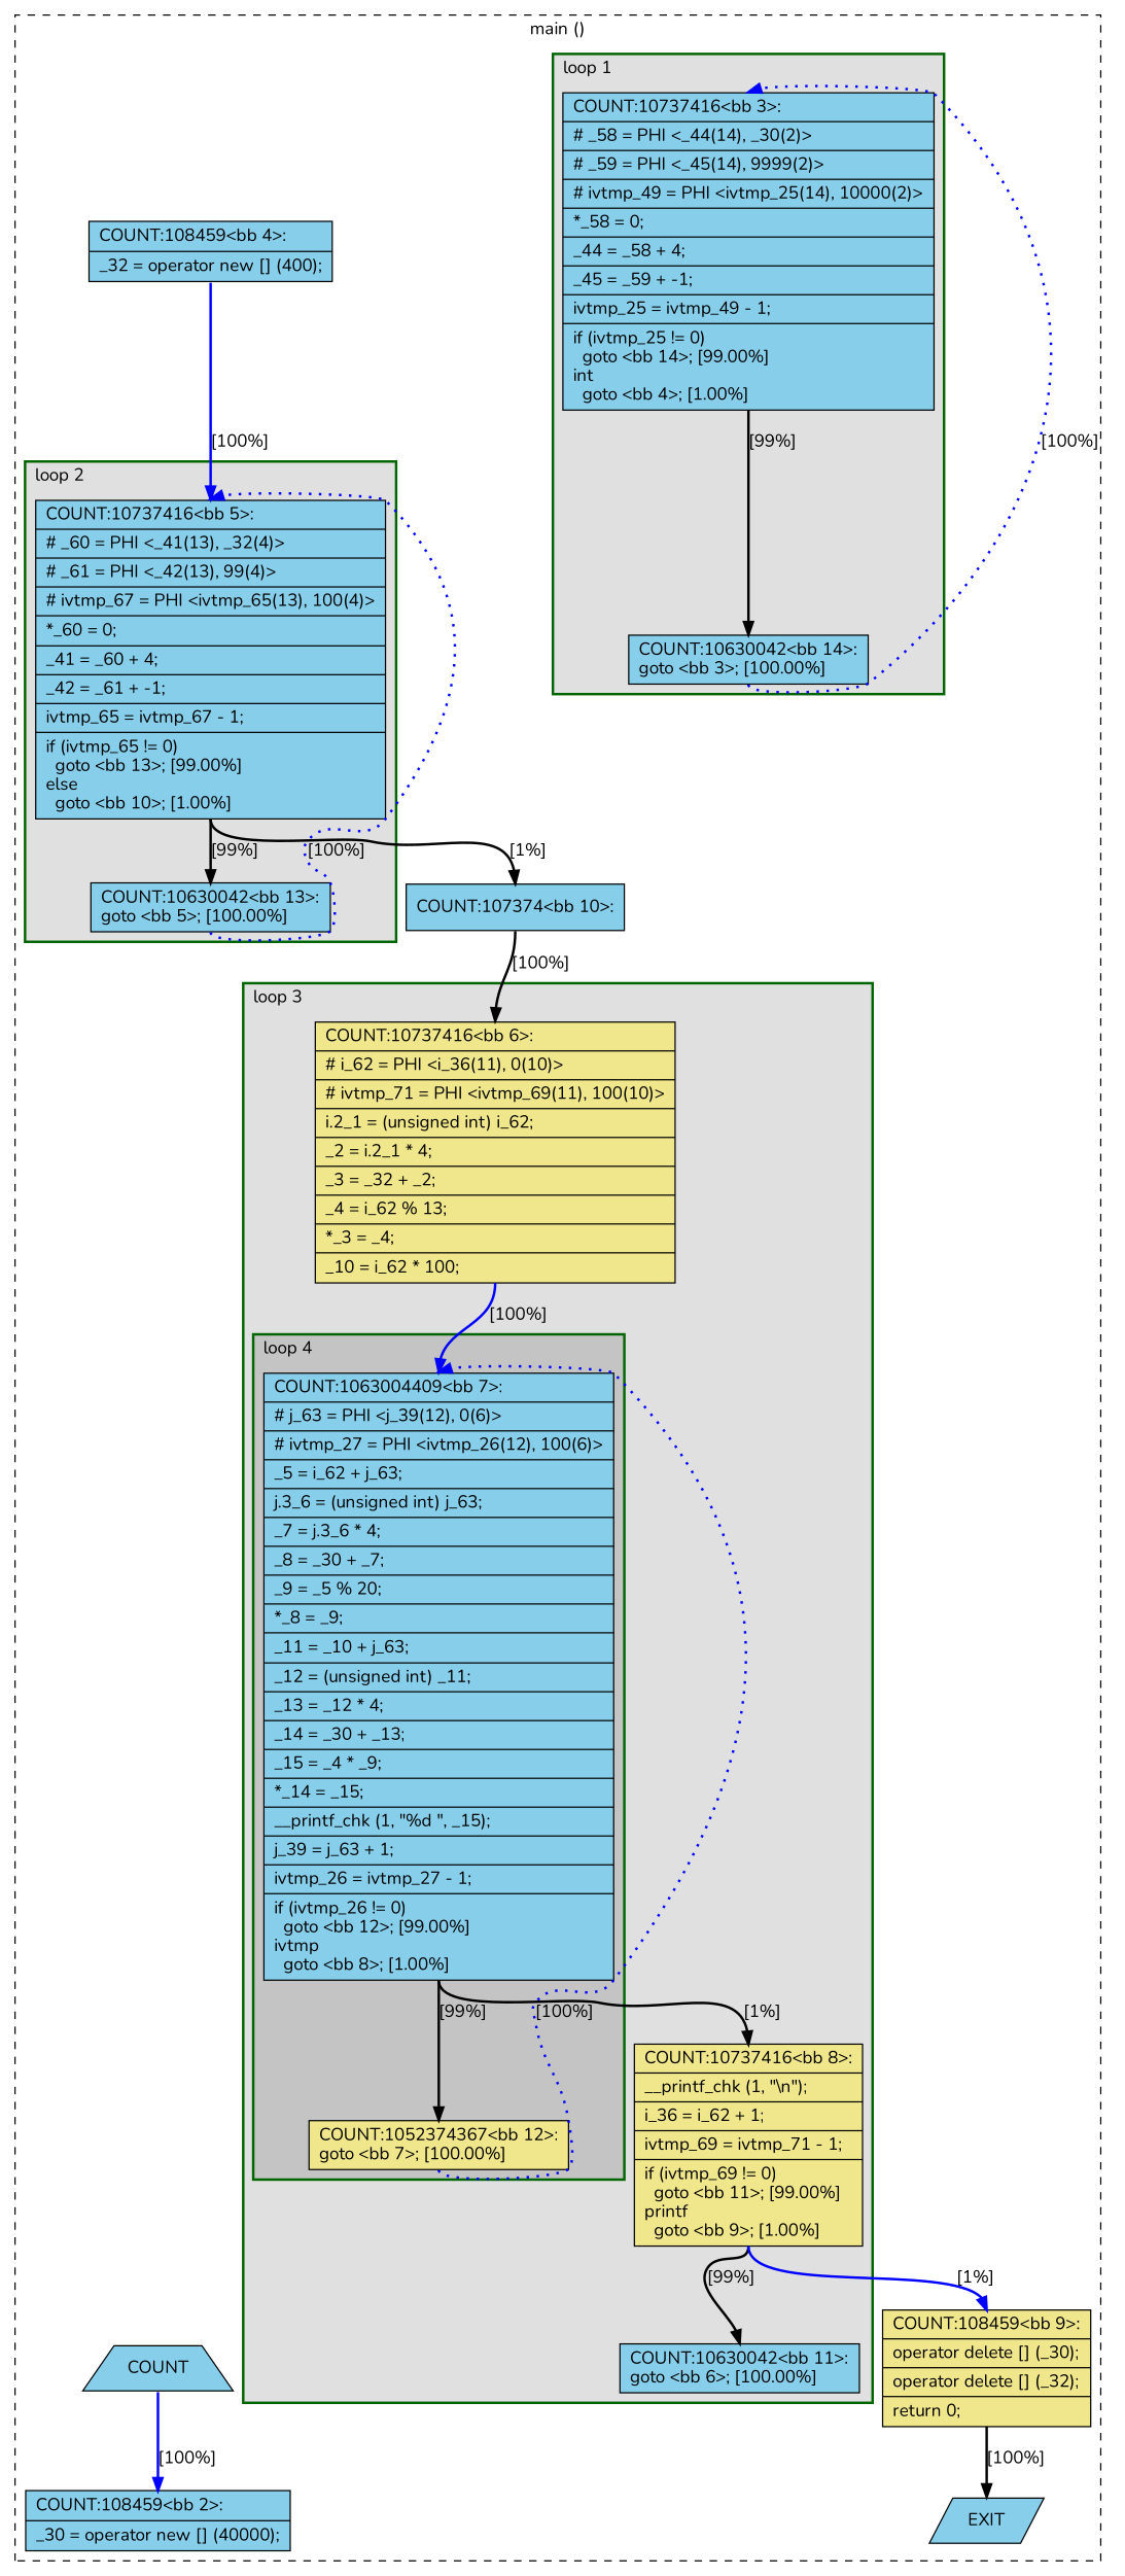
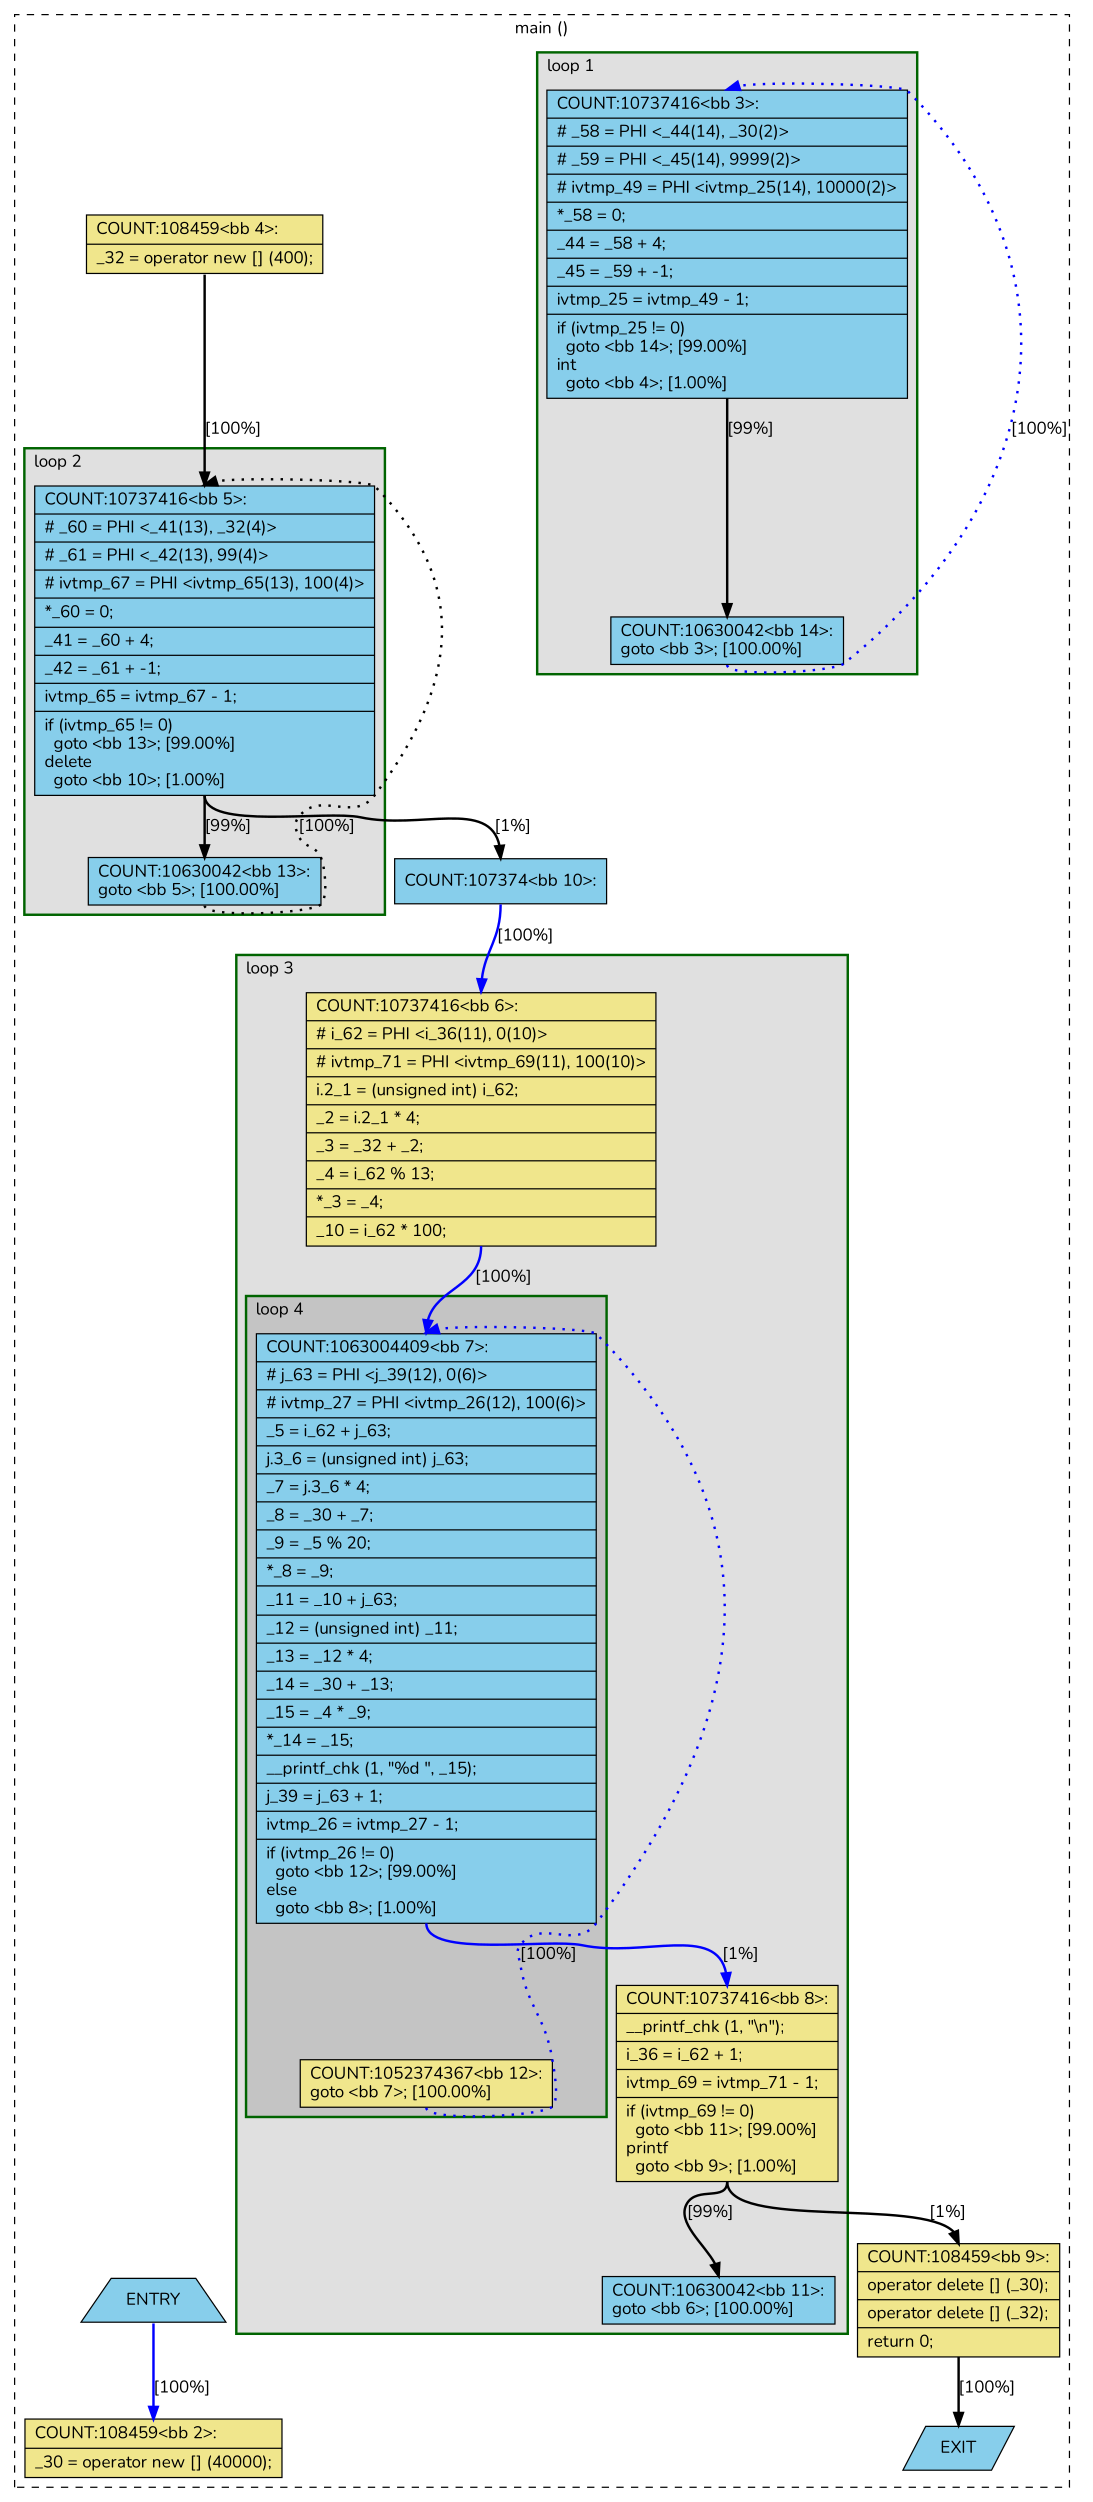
  digraph {
    fontname=Nunito
    node [fillcolor=skyblue fontname=Nunito shape=record style=filled]
    edge [color=black constraint=true fontname=Nunito headport=n style="solid,bold" tailport=s weight=10]
-   n1 [label="{COUNT:1063004409\<bb\ 7\>:\l|#\ j_63\ =\ PHI\ \<j_39(12),\ 0(6)\>\l|#\ ivtmp_27\ =\ PHI\ \<ivtmp_26(12),\ 100(6)\>\l|_5\ =\ i_62\ +\ j_63;\l|j.3_6\ =\ (unsigned\ int)\ j_63;\l|_7\ =\ j.3_6\ *\ 4;\l|_8\ =\ _30\ +\ _7;\l|_9\ =\ _5\ %\ 20;\l|*_8\ =\ _9;\l|_11\ =\ _10\ +\ j_63;\l|_12\ =\ (unsigned\ int)\ _11;\l|_13\ =\ _12\ *\ 4;\l|_14\ =\ _30\ +\ _13;\l|_15\ =\ _4\ *\ _9;\l|*_14\ =\ _15;\l|__printf_chk\ (1,\ \"%d\ \",\ _15);\l|j_39\ =\ j_63\ +\ 1;\l|ivtmp_26\ =\ ivtmp_27\ -\ 1;\l|if\ (ivtmp_26\ !=\ 0)\l\ \ goto\ \<bb\ 12\>;\ [99.00%]\livtmp\l\ \ goto\ \<bb\ 8\>;\ [1.00%]\l}"]
+   n1 [label="{COUNT:1063004409\<bb\ 7\>:\l|#\ j_63\ =\ PHI\ \<j_39(12),\ 0(6)\>\l|#\ ivtmp_27\ =\ PHI\ \<ivtmp_26(12),\ 100(6)\>\l|_5\ =\ i_62\ +\ j_63;\l|j.3_6\ =\ (unsigned\ int)\ j_63;\l|_7\ =\ j.3_6\ *\ 4;\l|_8\ =\ _30\ +\ _7;\l|_9\ =\ _5\ %\ 20;\l|*_8\ =\ _9;\l|_11\ =\ _10\ +\ j_63;\l|_12\ =\ (unsigned\ int)\ _11;\l|_13\ =\ _12\ *\ 4;\l|_14\ =\ _30\ +\ _13;\l|_15\ =\ _4\ *\ _9;\l|*_14\ =\ _15;\l|__printf_chk\ (1,\ \"%d\ \",\ _15);\l|j_39\ =\ j_63\ +\ 1;\l|ivtmp_26\ =\ ivtmp_27\ -\ 1;\l|if\ (ivtmp_26\ !=\ 0)\l\ \ goto\ \<bb\ 12\>;\ [99.00%]\lelse\l\ \ goto\ \<bb\ 8\>;\ [1.00%]\l}"]
    n2 [fillcolor=khaki label="{COUNT:1052374367\<bb\ 12\>:\lgoto\ \<bb\ 7\>;\ [100.00%]\l}"]
    n3 [fillcolor=khaki label="{COUNT:10737416\<bb\ 6\>:\l|#\ i_62\ =\ PHI\ \<i_36(11),\ 0(10)\>\l|#\ ivtmp_71\ =\ PHI\ \<ivtmp_69(11),\ 100(10)\>\l|i.2_1\ =\ (unsigned\ int)\ i_62;\l|_2\ =\ i.2_1\ *\ 4;\l|_3\ =\ _32\ +\ _2;\l|_4\ =\ i_62\ %\ 13;\l|*_3\ =\ _4;\l|_10\ =\ i_62\ *\ 100;\l}"]
    n4 [fillcolor=khaki label="{COUNT:10737416\<bb\ 8\>:\l|__printf_chk\ (1,\ \"\\n\");\l|i_36\ =\ i_62\ +\ 1;\l|ivtmp_69\ =\ ivtmp_71\ -\ 1;\l|if\ (ivtmp_69\ !=\ 0)\l\ \ goto\ \<bb\ 11\>;\ [99.00%]\lprintf\l\ \ goto\ \<bb\ 9\>;\ [1.00%]\l}"]
    n5 [label="{COUNT:10630042\<bb\ 11\>:\lgoto\ \<bb\ 6\>;\ [100.00%]\l}"]
-   n6 [label="{COUNT:10737416\<bb\ 5\>:\l|#\ _60\ =\ PHI\ \<_41(13),\ _32(4)\>\l|#\ _61\ =\ PHI\ \<_42(13),\ 99(4)\>\l|#\ ivtmp_67\ =\ PHI\ \<ivtmp_65(13),\ 100(4)\>\l|*_60\ =\ 0;\l|_41\ =\ _60\ +\ 4;\l|_42\ =\ _61\ +\ -1;\l|ivtmp_65\ =\ ivtmp_67\ -\ 1;\l|if\ (ivtmp_65\ !=\ 0)\l\ \ goto\ \<bb\ 13\>;\ [99.00%]\lelse\l\ \ goto\ \<bb\ 10\>;\ [1.00%]\l}"]
+   n6 [label="{COUNT:10737416\<bb\ 5\>:\l|#\ _60\ =\ PHI\ \<_41(13),\ _32(4)\>\l|#\ _61\ =\ PHI\ \<_42(13),\ 99(4)\>\l|#\ ivtmp_67\ =\ PHI\ \<ivtmp_65(13),\ 100(4)\>\l|*_60\ =\ 0;\l|_41\ =\ _60\ +\ 4;\l|_42\ =\ _61\ +\ -1;\l|ivtmp_65\ =\ ivtmp_67\ -\ 1;\l|if\ (ivtmp_65\ !=\ 0)\l\ \ goto\ \<bb\ 13\>;\ [99.00%]\ldelete\l\ \ goto\ \<bb\ 10\>;\ [1.00%]\l}"]
    n7 [label="{COUNT:10630042\<bb\ 13\>:\lgoto\ \<bb\ 5\>;\ [100.00%]\l}"]
    n8 [label="{COUNT:10737416\<bb\ 3\>:\l|#\ _58\ =\ PHI\ \<_44(14),\ _30(2)\>\l|#\ _59\ =\ PHI\ \<_45(14),\ 9999(2)\>\l|#\ ivtmp_49\ =\ PHI\ \<ivtmp_25(14),\ 10000(2)\>\l|*_58\ =\ 0;\l|_44\ =\ _58\ +\ 4;\l|_45\ =\ _59\ +\ -1;\l|ivtmp_25\ =\ ivtmp_49\ -\ 1;\l|if\ (ivtmp_25\ !=\ 0)\l\ \ goto\ \<bb\ 14\>;\ [99.00%]\lint\l\ \ goto\ \<bb\ 4\>;\ [1.00%]\l}"]
    n9 [label="{COUNT:10630042\<bb\ 14\>:\lgoto\ \<bb\ 3\>;\ [100.00%]\l}"]
    n10 [fillcolor=khaki label="{COUNT:108459\<bb\ 9\>:\l|operator\ delete\ []\ (_30);\l|operator\ delete\ []\ (_32);\l|return\ 0;\l}"]
    n11 [label="{COUNT:107374\<bb\ 10\>:\l}"]
-   n12 [label="{COUNT:108459\<bb\ 4\>:\l|_32\ =\ operator\ new\ []\ (400);\l}"]
-   n13 [label=COUNT shape=trapezium]
+   n12 [fillcolor=khaki label="{COUNT:108459\<bb\ 4\>:\l|_32\ =\ operator\ new\ []\ (400);\l}"]
+   n13 [label=ENTRY shape=trapezium]
    n14 [label=EXIT shape=parallelogram]
-   n15 [label="{COUNT:108459\<bb\ 2\>:\l|_30\ =\ operator\ new\ []\ (40000);\l}"]
+   n15 [fillcolor=khaki label="{COUNT:108459\<bb\ 2\>:\l|_30\ =\ operator\ new\ []\ (40000);\l}"]
    subgraph cluster_1 {
      color=black
      label="main ()"
      style=dashed
      n10
      n11
      n12
      n13
      n14
      n15
      subgraph cluster_2 {
        color=darkgreen
        fillcolor=grey88
        label="loop 3"
        labeljust=l
        penwidth=2
        style=filled
        n3
        n4
        n5
        subgraph cluster_3 {
          color=darkgreen
          fillcolor=grey77
          label="loop 4"
          labeljust=l
          penwidth=2
          style=filled
          n1
          n2
        }
      }
      subgraph cluster_4 {
        color=darkgreen
        fillcolor=grey88
        label="loop 2"
        labeljust=l
        penwidth=2
        style=filled
        n6
        n7
      }
      subgraph cluster_5 {
        color=darkgreen
        fillcolor=grey88
        label="loop 1"
        labeljust=l
        penwidth=2
        style=filled
        n8
        n9
      }
    }
-   n1 -> n2 [label="[99%]"]
-   n1 -> n4 [label="[1%]"]
+   n1 -> n4 [color=blue label="[1%]"]
    n2 -> n1 [color=blue constraint=false label="[100%]" style="dotted,bold"]
    n3 -> n1 [color=blue label="[100%]" weight=100]
    n4 -> n5 [label="[99%]"]
-   n4 -> n10 [color=blue label="[1%]"]
+   n4 -> n10 [label="[1%]"]
    n6 -> n7 [label="[99%]"]
    n6 -> n11 [label="[1%]"]
-   n7 -> n6 [color=blue constraint=false label="[100%]" style="dotted,bold"]
+   n7 -> n6 [constraint=false label="[100%]" style="dotted,bold"]
    n8 -> n9 [label="[99%]"]
    n9 -> n8 [color=blue constraint=false label="[100%]" style="dotted,bold"]
    n10 -> n14 [label="[100%]"]
-   n11 -> n3 [label="[100%]" weight=100]
-   n12 -> n6 [color=blue label="[100%]" weight=100]
+   n11 -> n3 [color=blue label="[100%]" weight=100]
+   n12 -> n6 [label="[100%]" weight=100]
    n13 -> n14 [style=invis color="" weight=""]
    n13 -> n15 [color=blue label="[100%]" weight=100]
  }
